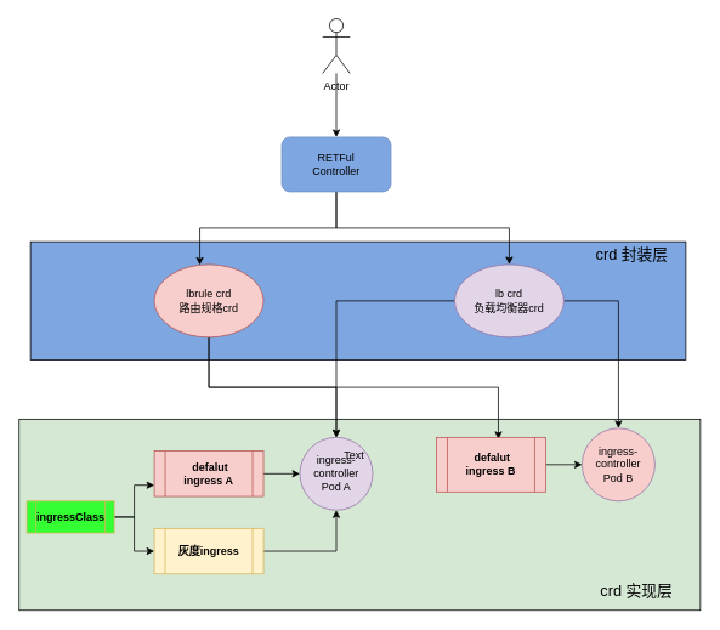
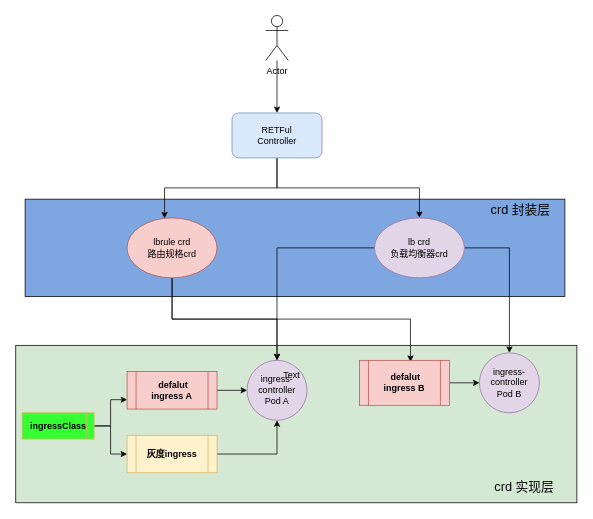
  <mxCell id="0" />
  <mxCell id="1" parent="0" />
  <mxCell id="2" value="" style="rounded=0;whiteSpace=wrap;html=1;fillColor=#D5E8D4;" vertex="1" parent="1"><mxGeometry x="20.5" y="460" width="748.5" height="210" as="geometry" /></mxCell>
  <mxCell id="3" value="" style="rounded=0;whiteSpace=wrap;html=1;fillColor=#7EA6E0;" vertex="1" parent="1"><mxGeometry x="33" y="265" width="720" height="130" as="geometry" /></mxCell>
  <mxCell id="4" style="edgeStyle=orthogonalEdgeStyle;rounded=0;orthogonalLoop=1;jettySize=auto;html=1;" parent="1" source="6" target="14" edge="1"><mxGeometry relative="1" as="geometry"><Array as="points"><mxPoint x="369" y="250" /><mxPoint x="219" y="250" /></Array></mxGeometry></mxCell>
  <mxCell id="5" style="edgeStyle=orthogonalEdgeStyle;rounded=0;orthogonalLoop=1;jettySize=auto;html=1;exitX=0.5;exitY=1;exitDx=0;exitDy=0;" parent="1" source="6" target="17" edge="1"><mxGeometry relative="1" as="geometry" /></mxCell>
- <mxCell id="6" value="RETFul&lt;br&gt;Controller" style="rounded=1;whiteSpace=wrap;html=1;fillColor=#7ea6e0;strokeColor=#6c8ebf;" parent="1" vertex="1"><mxGeometry x="309" y="150" width="120" height="60" as="geometry" /></mxCell>
+ <mxCell id="6" value="RETFul&lt;br&gt;Controller" style="rounded=1;whiteSpace=wrap;html=1;fillColor=#dae8fc;strokeColor=#6c8ebf;" parent="1" vertex="1"><mxGeometry x="309" y="150" width="120" height="60" as="geometry" /></mxCell>
  <mxCell id="7" value="ingress-controller&lt;br&gt;Pod A" style="ellipse;whiteSpace=wrap;html=1;aspect=fixed;fillColor=#e1d5e7;strokeColor=#9673a6;" parent="1" vertex="1"><mxGeometry x="329" y="480" width="80" height="80" as="geometry" /></mxCell>
  <mxCell id="8" style="edgeStyle=orthogonalEdgeStyle;rounded=0;orthogonalLoop=1;jettySize=auto;html=1;" parent="1" source="9" target="7" edge="1"><mxGeometry relative="1" as="geometry" /></mxCell>
  <mxCell id="9" value="&lt;b&gt;&amp;nbsp;defalut&lt;br&gt;ingress A&lt;/b&gt;" style="shape=process;whiteSpace=wrap;html=1;backgroundOutline=1;fillColor=#f8cecc;strokeColor=#b85450;" parent="1" vertex="1"><mxGeometry x="169" y="495" width="120" height="50" as="geometry" /></mxCell>
  <mxCell id="10" style="edgeStyle=orthogonalEdgeStyle;rounded=0;orthogonalLoop=1;jettySize=auto;html=1;entryX=0.5;entryY=1;entryDx=0;entryDy=0;" parent="1" source="11" target="7" edge="1"><mxGeometry relative="1" as="geometry" /></mxCell>
  <mxCell id="11" value="&lt;b&gt;灰度ingress&lt;/b&gt;" style="shape=process;whiteSpace=wrap;html=1;backgroundOutline=1;fillColor=#fff2cc;strokeColor=#d6b656;" parent="1" vertex="1"><mxGeometry x="169" y="580" width="120" height="50" as="geometry" /></mxCell>
  <mxCell id="12" style="edgeStyle=orthogonalEdgeStyle;rounded=0;orthogonalLoop=1;jettySize=auto;html=1;exitX=0.5;exitY=1;exitDx=0;exitDy=0;strokeColor=#000000;" parent="1" source="14" target="7" edge="1"><mxGeometry relative="1" as="geometry" /></mxCell>
  <mxCell id="13" style="edgeStyle=orthogonalEdgeStyle;rounded=0;orthogonalLoop=1;jettySize=auto;html=1;exitX=0.5;exitY=1;exitDx=0;exitDy=0;entryX=0.567;entryY=0.033;entryDx=0;entryDy=0;entryPerimeter=0;strokeColor=#000000;" parent="1" source="14" target="22" edge="1"><mxGeometry relative="1" as="geometry" /></mxCell>
  <mxCell id="14" value="lbrule crd&lt;br&gt;路由规格crd" style="ellipse;whiteSpace=wrap;html=1;fillColor=#f8cecc;strokeColor=#b85450;" parent="1" vertex="1"><mxGeometry x="169" y="290" width="120" height="80" as="geometry" /></mxCell>
  <mxCell id="15" style="edgeStyle=orthogonalEdgeStyle;rounded=0;orthogonalLoop=1;jettySize=auto;html=1;exitX=0;exitY=0.5;exitDx=0;exitDy=0;strokeColor=#000000;" parent="1" source="17" target="7" edge="1"><mxGeometry relative="1" as="geometry" /></mxCell>
  <mxCell id="16" style="edgeStyle=orthogonalEdgeStyle;rounded=0;orthogonalLoop=1;jettySize=auto;html=1;exitX=1;exitY=0.5;exitDx=0;exitDy=0;entryX=0.5;entryY=0;entryDx=0;entryDy=0;strokeColor=#000000;" parent="1" source="17" target="20" edge="1"><mxGeometry relative="1" as="geometry" /></mxCell>
  <mxCell id="17" value="lb crd&lt;br&gt;负载均衡器crd" style="ellipse;whiteSpace=wrap;html=1;fillColor=#e1d5e7;strokeColor=#9673a6;" parent="1" vertex="1"><mxGeometry x="499" y="290" width="120" height="80" as="geometry" /></mxCell>
  <mxCell id="18" style="edgeStyle=orthogonalEdgeStyle;rounded=0;orthogonalLoop=1;jettySize=auto;html=1;" parent="1" source="19" target="6" edge="1"><mxGeometry relative="1" as="geometry" /></mxCell>
  <mxCell id="19" value="Actor" style="shape=umlActor;verticalLabelPosition=bottom;verticalAlign=top;html=1;outlineConnect=0;" parent="1" vertex="1"><mxGeometry x="354" y="20" width="30" height="60" as="geometry" /></mxCell>
- <mxCell id="20" value="ingress-controller&lt;br&gt;Pod B" style="ellipse;whiteSpace=wrap;html=1;aspect=fixed;fillColor=#f8cecc;strokeColor=#9673a6;" parent="1" vertex="1"><mxGeometry x="639" y="470" width="80" height="80" as="geometry" /></mxCell>
+ <mxCell id="20" value="ingress-controller&lt;br&gt;Pod B" style="ellipse;whiteSpace=wrap;html=1;aspect=fixed;fillColor=#e1d5e7;strokeColor=#9673a6;" parent="1" vertex="1"><mxGeometry x="639" y="470" width="80" height="80" as="geometry" /></mxCell>
  <mxCell id="21" style="edgeStyle=orthogonalEdgeStyle;rounded=0;orthogonalLoop=1;jettySize=auto;html=1;" parent="1" source="22" target="20" edge="1"><mxGeometry relative="1" as="geometry" /></mxCell>
  <mxCell id="22" value="&lt;b&gt;&amp;nbsp;defalut&lt;br&gt;ingress B&lt;/b&gt;" style="shape=process;whiteSpace=wrap;html=1;backgroundOutline=1;fillColor=#f8cecc;strokeColor=#b85450;" parent="1" vertex="1"><mxGeometry x="479" y="480" width="120" height="60" as="geometry" /></mxCell>
  <mxCell id="23" value="Text" style="text;html=1;strokeColor=none;fillColor=none;align=center;verticalAlign=middle;whiteSpace=wrap;rounded=0;" vertex="1" parent="1"><mxGeometry x="369" y="490" width="40" height="20" as="geometry" /></mxCell>
  <mxCell id="24" value="&lt;font style=&quot;font-size: 17px&quot;&gt;crd 封装层&lt;/font&gt;" style="text;html=1;strokeColor=none;fillColor=none;align=center;verticalAlign=middle;whiteSpace=wrap;rounded=0;" vertex="1" parent="1"><mxGeometry x="639" y="270" width="110" height="20" as="geometry" /></mxCell>
  <mxCell id="25" value="&lt;font style=&quot;font-size: 17px&quot;&gt;crd 实现层&lt;/font&gt;" style="text;html=1;strokeColor=none;fillColor=none;align=center;verticalAlign=middle;whiteSpace=wrap;rounded=0;" vertex="1" parent="1"><mxGeometry x="639" y="640" width="120" height="20" as="geometry" /></mxCell>
  <mxCell id="26" style="edgeStyle=orthogonalEdgeStyle;rounded=0;orthogonalLoop=1;jettySize=auto;html=1;exitX=1;exitY=0.5;exitDx=0;exitDy=0;entryX=0;entryY=0.75;entryDx=0;entryDy=0;" edge="1" parent="1" source="28" target="9"><mxGeometry relative="1" as="geometry" /></mxCell>
  <mxCell id="27" style="edgeStyle=orthogonalEdgeStyle;rounded=0;orthogonalLoop=1;jettySize=auto;html=1;" edge="1" parent="1" source="28" target="11"><mxGeometry relative="1" as="geometry" /></mxCell>
  <mxCell id="28" value="&lt;b&gt;ingressClass&lt;/b&gt;" style="shape=process;whiteSpace=wrap;html=1;backgroundOutline=1;strokeColor=#d6b656;fillColor=#33FF33;" vertex="1" parent="1"><mxGeometry x="29" y="550" width="96" height="35" as="geometry" /></mxCell>
